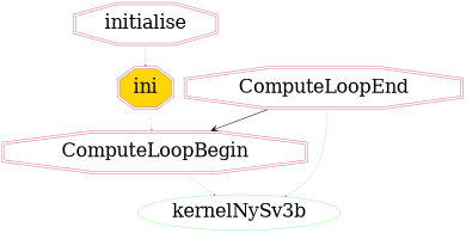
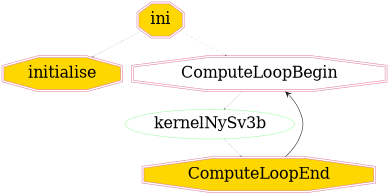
  digraph {
    fontname="DejaVu Serif"
    node [color=palevioletred fillcolor=white fontname="DejaVu Serif" fontsize=32 shape=doubleoctagon style=filled]
    edge [arrowhead=open arrowsize=0.3 fontname="DejaVu Serif" penwidth=0.15 style=bold]
    n1 [fillcolor=gold label=ini]
-   n2 [label=initialise]
+   n2 [fillcolor=gold label=initialise]
    n3 [label=ComputeLoopBegin]
    n4 [color=palegreen label=kernelNySv3b shape=ellipse]
-   n5 [label=ComputeLoopEnd]
-   n2 -> n1
+   n5 [fillcolor=gold label=ComputeLoopEnd]
+   n1 -> n2
    n1 -> n3 [style=dashed]
    n3 -> n4
-   n5 -> n4
+   n4 -> n5
    n5 -> n3 [penwidth=1.0 arrowsize=""]
  }
